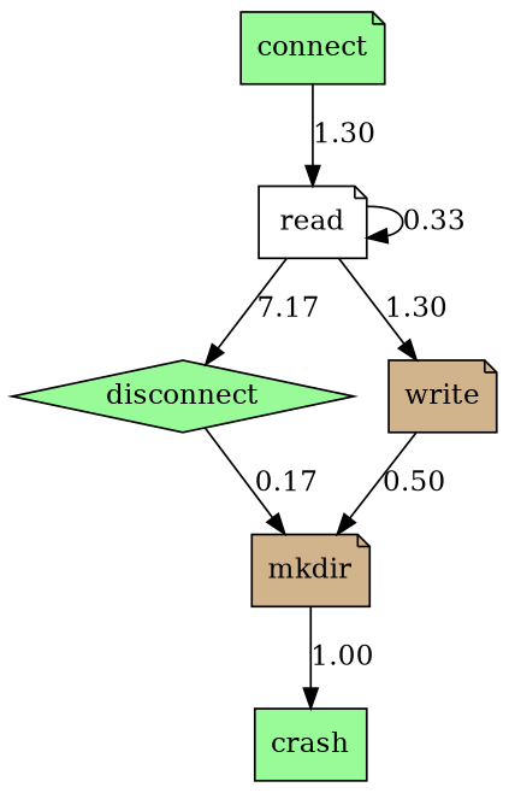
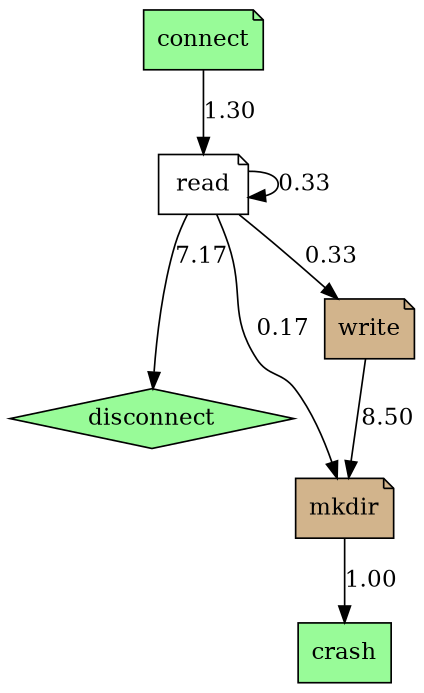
  digraph {
    node [fillcolor=palegreen shape=note style=filled]
    edge [weight=1.00]
    n1 [label=connect]
    n2 [fillcolor=white label=read]
    n3 [label=disconnect shape=diamond]
    n4 [fillcolor=tan label=mkdir]
    n5 [fillcolor=tan label=write]
    n6 [label=crash shape=box]
    n1 -> n2 [label=1.30]
    n2 -> n2 [label=0.33 weight=0.33]
    n2 -> n3 [label=7.17 weight=0.17]
-   n3 -> n4 [label=0.17 weight=0.17]
-   n2 -> n5 [label=1.30 weight=0.33]
+   n2 -> n4 [label=0.17 weight=0.17]
+   n2 -> n5 [label=0.33 weight=0.33]
    n4 -> n6 [label=1.00]
-   n5 -> n4 [label=0.50 weight=0.50]
+   n5 -> n4 [label=8.50 weight=0.50]
  }
